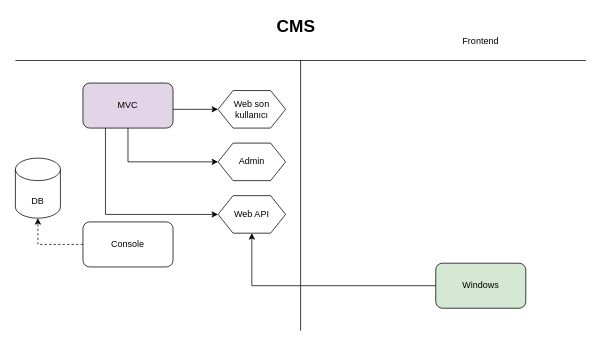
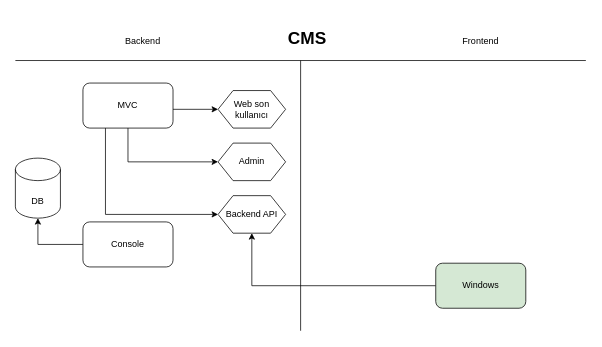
  <mxCell id="0" />
  <mxCell id="1" parent="0" />
- <mxCell id="2" value="&lt;b&gt;&lt;font style=&quot;font-size: 23px;&quot;&gt;CMS&lt;/font&gt;&lt;/b&gt;" style="text;html=1;strokeColor=none;fillColor=none;align=center;verticalAlign=middle;whiteSpace=wrap;rounded=0;" vertex="1" parent="1"><mxGeometry x="364" y="20" width="60" height="30" as="geometry" /></mxCell>
+ <mxCell id="2" value="&lt;b&gt;&lt;font style=&quot;font-size: 23px;&quot;&gt;CMS&lt;/font&gt;&lt;/b&gt;" style="text;html=1;strokeColor=none;fillColor=none;align=center;verticalAlign=middle;whiteSpace=wrap;rounded=0;" vertex="1" parent="1"><mxGeometry x="379" y="35" width="60" height="30" as="geometry" /></mxCell>
  <mxCell id="3" value="" style="endArrow=none;html=1;rounded=0;fontSize=23;" edge="1" parent="1"><mxGeometry width="50" height="50" relative="1" as="geometry"><mxPoint x="20" y="80" as="sourcePoint" /><mxPoint x="780" y="80" as="targetPoint" /></mxGeometry></mxCell>
  <mxCell id="4" value="&lt;font style=&quot;font-size: 12px;&quot;&gt;DB&lt;/font&gt;" style="shape=cylinder3;whiteSpace=wrap;html=1;boundedLbl=1;backgroundOutline=1;size=15;fontSize=23;" vertex="1" parent="1"><mxGeometry x="20" y="210" width="60" height="80" as="geometry" /></mxCell>
  <mxCell id="5" style="edgeStyle=orthogonalEdgeStyle;rounded=0;orthogonalLoop=1;jettySize=auto;html=1;entryX=0;entryY=0.5;entryDx=0;entryDy=0;fontSize=12;" edge="1" parent="1" source="8" target="12"><mxGeometry relative="1" as="geometry"><Array as="points"><mxPoint x="250" y="145" /><mxPoint x="250" y="145" /></Array></mxGeometry></mxCell>
  <mxCell id="6" style="edgeStyle=orthogonalEdgeStyle;rounded=0;orthogonalLoop=1;jettySize=auto;html=1;entryX=0;entryY=0.5;entryDx=0;entryDy=0;fontSize=12;" edge="1" parent="1" source="8" target="13"><mxGeometry relative="1" as="geometry"><Array as="points"><mxPoint x="170" y="215" /></Array></mxGeometry></mxCell>
  <mxCell id="7" style="edgeStyle=orthogonalEdgeStyle;rounded=0;orthogonalLoop=1;jettySize=auto;html=1;exitX=0.25;exitY=1;exitDx=0;exitDy=0;entryX=0;entryY=0.5;entryDx=0;entryDy=0;fontSize=12;" edge="1" parent="1" source="8" target="18"><mxGeometry relative="1" as="geometry" /></mxCell>
- <mxCell id="8" value="MVC" style="rounded=1;whiteSpace=wrap;html=1;fontSize=12;fillColor=#e1d5e7;" vertex="1" parent="1"><mxGeometry x="110" y="110" width="120" height="60" as="geometry" /></mxCell>
+ <mxCell id="8" value="MVC" style="rounded=1;whiteSpace=wrap;html=1;fontSize=12;" vertex="1" parent="1"><mxGeometry x="110" y="110" width="120" height="60" as="geometry" /></mxCell>
  <mxCell id="9" value="" style="endArrow=none;html=1;rounded=0;fontSize=12;" edge="1" parent="1"><mxGeometry width="50" height="50" relative="1" as="geometry"><mxPoint x="400" y="440" as="sourcePoint" /><mxPoint x="400" y="80" as="targetPoint" /></mxGeometry></mxCell>
+ <mxCell id="10" value="Backend" style="text;html=1;strokeColor=none;fillColor=none;align=center;verticalAlign=middle;whiteSpace=wrap;rounded=0;fontSize=12;" vertex="1" parent="1"><mxGeometry x="160" y="40" width="60" height="30" as="geometry" /></mxCell>
  <mxCell id="11" value="Frontend" style="text;html=1;strokeColor=none;fillColor=none;align=center;verticalAlign=middle;whiteSpace=wrap;rounded=0;fontSize=12;" vertex="1" parent="1"><mxGeometry x="610" y="40" width="60" height="30" as="geometry" /></mxCell>
  <mxCell id="12" value="Web son kullanıcı" style="shape=hexagon;perimeter=hexagonPerimeter2;whiteSpace=wrap;html=1;fixedSize=1;fontSize=12;" vertex="1" parent="1"><mxGeometry x="290" y="120" width="90" height="50" as="geometry" /></mxCell>
  <mxCell id="13" value="Admin" style="shape=hexagon;perimeter=hexagonPerimeter2;whiteSpace=wrap;html=1;fixedSize=1;fontSize=12;" vertex="1" parent="1"><mxGeometry x="290" y="190" width="90" height="50" as="geometry" /></mxCell>
  <mxCell id="14" style="edgeStyle=orthogonalEdgeStyle;rounded=0;orthogonalLoop=1;jettySize=auto;html=1;entryX=0.5;entryY=1;entryDx=0;entryDy=0;fontSize=12;" edge="1" parent="1" source="15" target="18"><mxGeometry relative="1" as="geometry" /></mxCell>
  <mxCell id="15" value="Windows" style="rounded=1;whiteSpace=wrap;html=1;fontSize=12;fillColor=#d5e8d4;" vertex="1" parent="1"><mxGeometry x="580" y="350" width="120" height="60" as="geometry" /></mxCell>
- <mxCell id="16" style="edgeStyle=orthogonalEdgeStyle;rounded=0;orthogonalLoop=1;jettySize=auto;html=1;entryX=0.5;entryY=1;entryDx=0;entryDy=0;entryPerimeter=0;fontSize=12;dashed=1;" edge="1" parent="1" source="17" target="4"><mxGeometry relative="1" as="geometry" /></mxCell>
+ <mxCell id="16" style="edgeStyle=orthogonalEdgeStyle;rounded=0;orthogonalLoop=1;jettySize=auto;html=1;entryX=0.5;entryY=1;entryDx=0;entryDy=0;entryPerimeter=0;fontSize=12;" edge="1" parent="1" source="17" target="4"><mxGeometry relative="1" as="geometry" /></mxCell>
  <mxCell id="17" value="Console" style="rounded=1;whiteSpace=wrap;html=1;fontSize=12;" vertex="1" parent="1"><mxGeometry x="110" y="295" width="120" height="60" as="geometry" /></mxCell>
- <mxCell id="18" value="Web API" style="shape=hexagon;perimeter=hexagonPerimeter2;whiteSpace=wrap;html=1;fixedSize=1;fontSize=12;" vertex="1" parent="1"><mxGeometry x="290" y="260" width="90" height="50" as="geometry" /></mxCell>
+ <mxCell id="18" value="Backend API" style="shape=hexagon;perimeter=hexagonPerimeter2;whiteSpace=wrap;html=1;fixedSize=1;fontSize=12;" vertex="1" parent="1"><mxGeometry x="290" y="260" width="90" height="50" as="geometry" /></mxCell>
